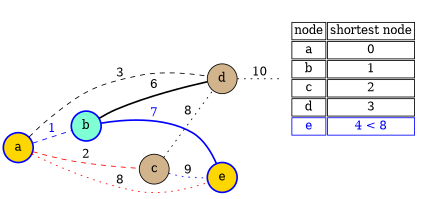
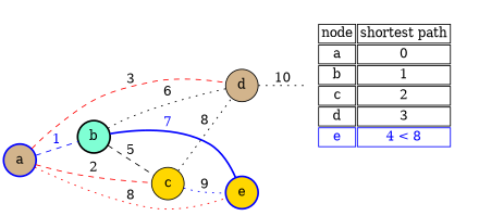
  graph {
    rankdir=LR
    scale=3
    node [color=blue shape=circle fillcolor=gold style="bold,filled"]
    edge [style=dashed]
-   n1 [label=<<table border="1" color="white">       <tr><td align="center" port="tree" color="black">node</td><td align="center" port="tree" color="black">shortest node</td></tr>       <tr><td align="center" port="tree" color="black">a</td><td align="center" port="tree" color="black">0</td></tr>       <tr><td align="center" port="tree" color="black">b</td><td align="center" port="tree" color="black">1</td></tr>       <tr><td align="center" port="tree" color="black">c</td><td align="center" port="tree" color="black">2</td></tr>       <tr><td align="center" port="tree" color="black">d</td><td align="center" port="tree" color="black">3</td></tr>       <tr><td align="center" port="tree" color="blue"><font color="blue">e</font></td><td align="center" port="tree" color="blue"><font color="blue">4 &lt; 8</font></td></tr>       </table>> shape=none fillcolor="" style=""]
-   n2 [label=a]
-   n3 [fillcolor=aquamarine label=b]
-   n4 [fillcolor=tan label=c style=filled color=""]
+   n1 [label=<<table border="1" color="white">       <tr><td align="center" port="tree" color="black">node</td><td align="center" port="tree" color="black">shortest path</td></tr>       <tr><td align="center" port="tree" color="black">a</td><td align="center" port="tree" color="black">0</td></tr>       <tr><td align="center" port="tree" color="black">b</td><td align="center" port="tree" color="black">1</td></tr>       <tr><td align="center" port="tree" color="black">c</td><td align="center" port="tree" color="black">2</td></tr>       <tr><td align="center" port="tree" color="black">d</td><td align="center" port="tree" color="black">3</td></tr>       <tr><td align="center" port="tree" color="blue"><font color="blue">e</font></td><td align="center" port="tree" color="blue"><font color="blue">4 &lt; 8</font></td></tr>       </table>> shape=none fillcolor="" style=""]
+   n2 [fillcolor=tan label=a]
+   n3 [color=black fillcolor=aquamarine label=b]
+   n4 [label=c style=filled color=""]
    n5 [fillcolor=tan label=d style=filled color=""]
    n6 [label=e]
    subgraph cluster_1 {
      color=white
      n1
    }
    n2 -- n3 [color=blue fontcolor=blue label=1]
    n2 -- n4 [color=red label=2]
-   n2 -- n5 [color=black label=3]
+   n2 -- n5 [color=red label=3]
    n2 -- n6 [color=red label=8 style=dotted]
-   n3 -- n5 [label=6 style=bold]
+   n3 -- n4 [label=5]
+   n3 -- n5 [label=6 style=dotted]
    n3 -- n6 [color=blue fontcolor=blue label=7 style=bold]
    n4 -- n5 [label=8 style=dotted]
    n4 -- n6 [color=blue label=9 style=dotted]
    n5 -- n1 [label=10 style=dotted]
  }
